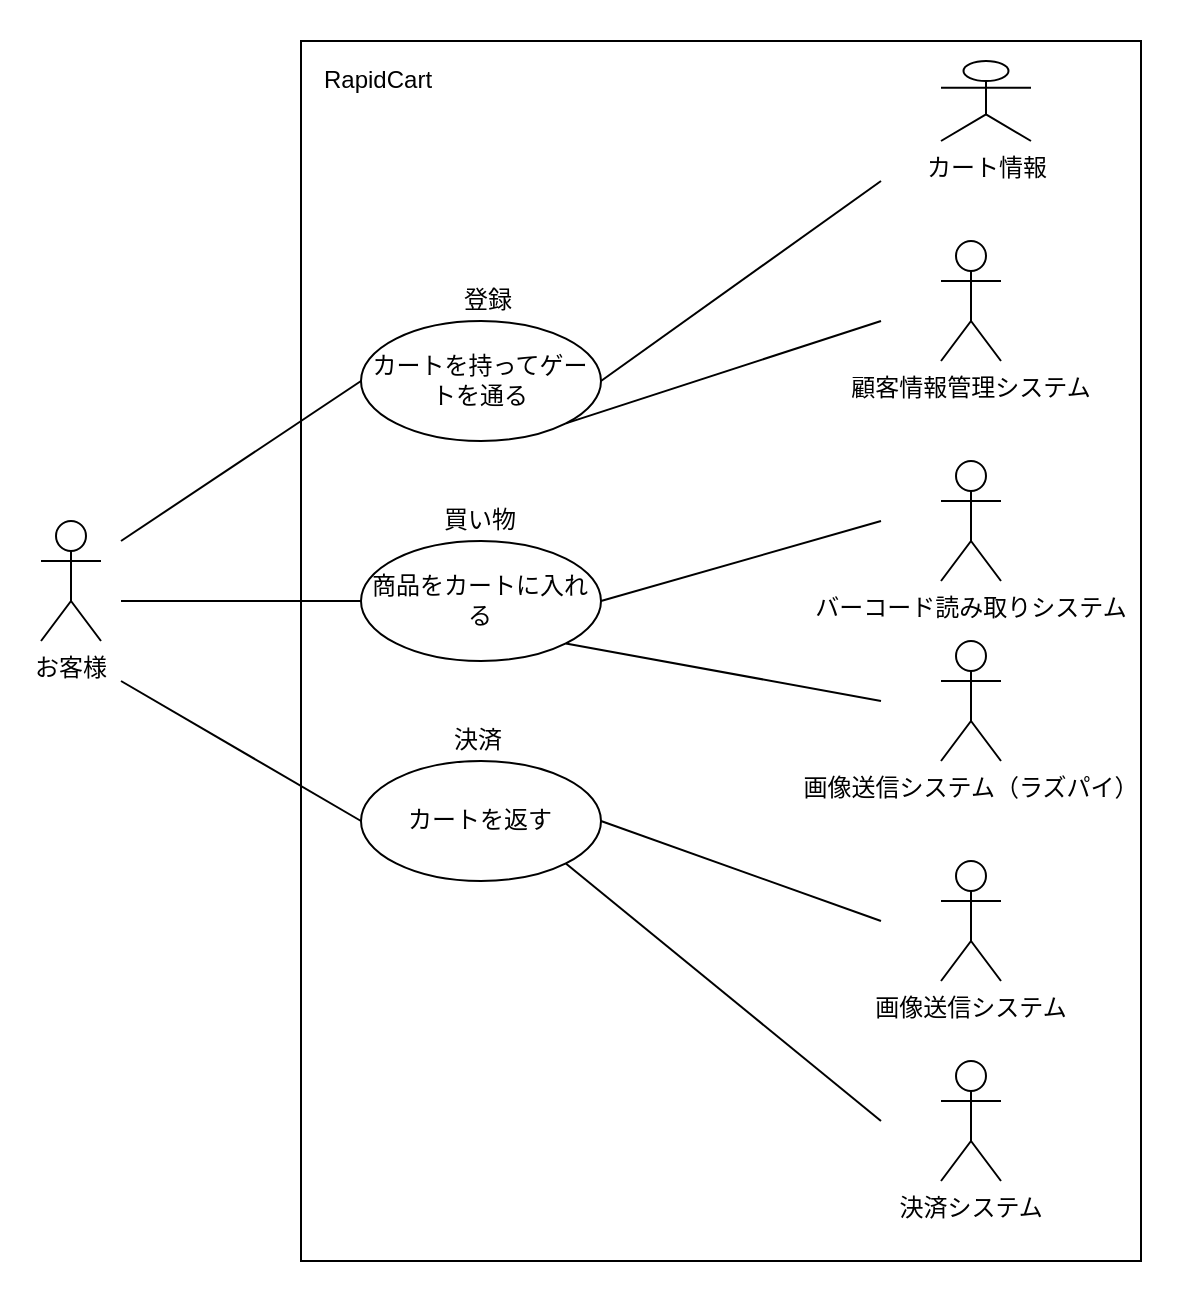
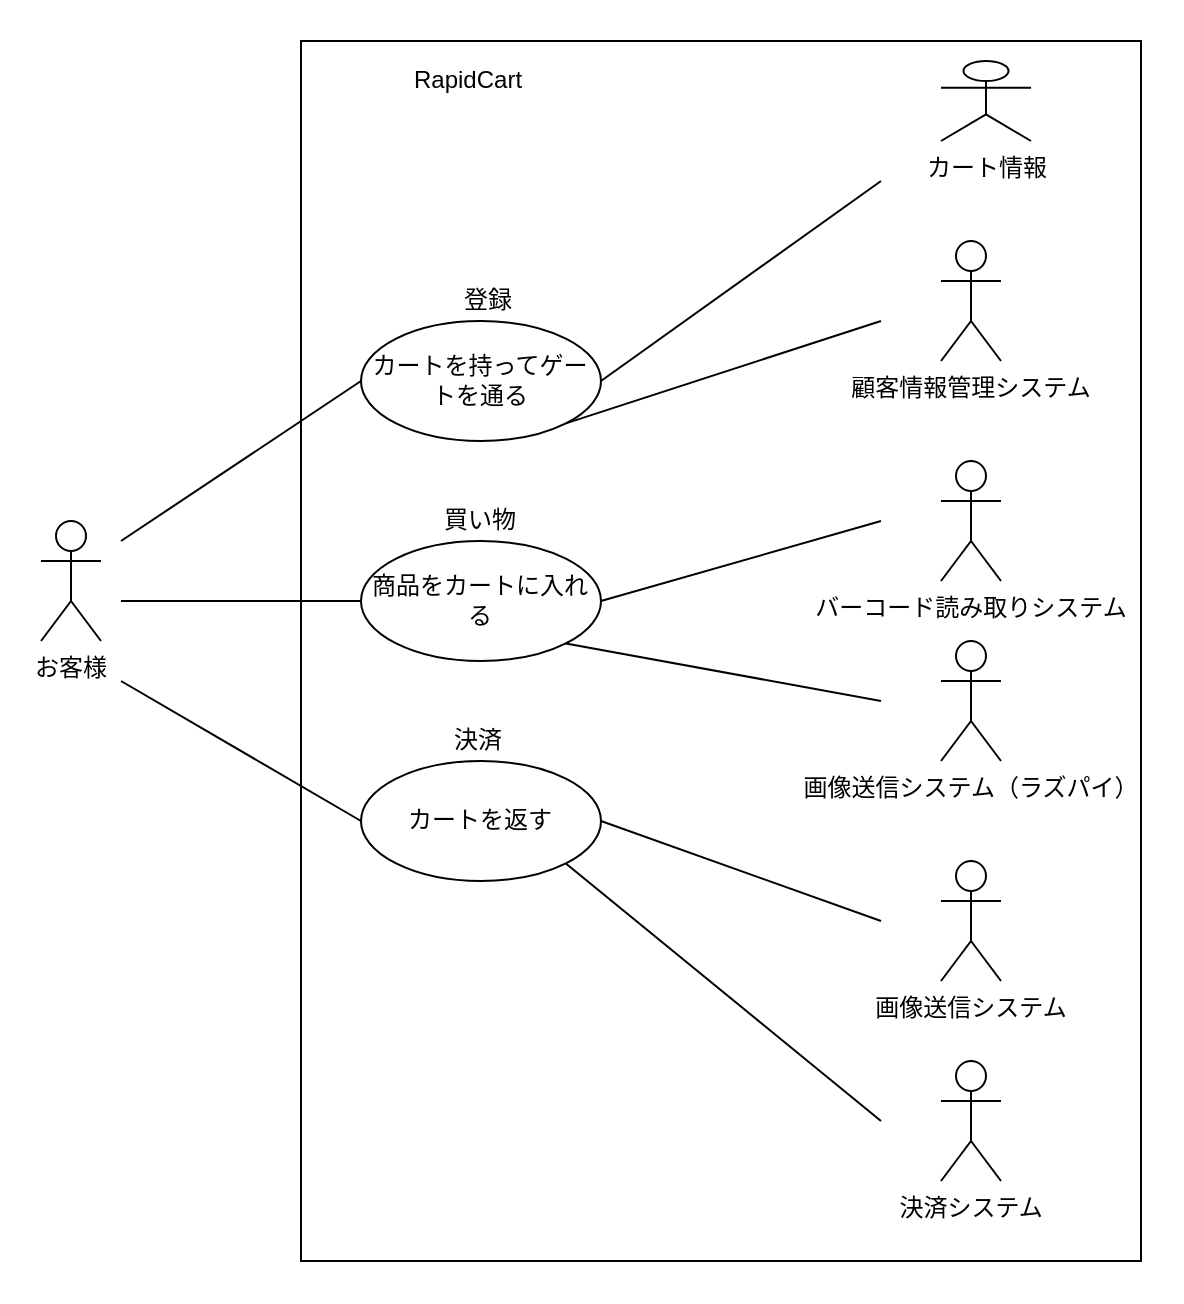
  <mxCell id="0" />
  <mxCell id="1" parent="0" />
  <mxCell id="2" value="" style="rounded=0;whiteSpace=wrap;html=1;fillColor=none;" parent="1" vertex="1"><mxGeometry x="150" y="20" width="420" height="610" as="geometry" /></mxCell>
  <mxCell id="3" value="お客様" style="shape=umlActor;verticalLabelPosition=bottom;labelBackgroundColor=#ffffff;verticalAlign=top;html=1;outlineConnect=0;" parent="1" vertex="1"><mxGeometry x="20" y="260" width="30" height="60" as="geometry" /></mxCell>
  <mxCell id="4" style="edgeStyle=none;rounded=0;orthogonalLoop=1;jettySize=auto;html=1;exitX=0;exitY=0.5;exitDx=0;exitDy=0;endArrow=none;endFill=0;" parent="1" source="7" edge="1"><mxGeometry relative="1" as="geometry"><mxPoint x="60" y="340" as="targetPoint" /></mxGeometry></mxCell>
  <mxCell id="5" style="edgeStyle=none;rounded=0;orthogonalLoop=1;jettySize=auto;html=1;exitX=1;exitY=0.5;exitDx=0;exitDy=0;endArrow=none;endFill=0;" parent="1" source="7" edge="1"><mxGeometry relative="1" as="geometry"><mxPoint x="440" y="460" as="targetPoint" /></mxGeometry></mxCell>
  <mxCell id="6" style="edgeStyle=none;rounded=0;orthogonalLoop=1;jettySize=auto;html=1;exitX=1;exitY=1;exitDx=0;exitDy=0;endArrow=none;endFill=0;" parent="1" source="7" edge="1"><mxGeometry relative="1" as="geometry"><mxPoint x="440" y="560" as="targetPoint" /></mxGeometry></mxCell>
  <mxCell id="7" value="カートを返す" style="ellipse;whiteSpace=wrap;html=1;" parent="1" vertex="1"><mxGeometry x="180" y="380" width="120" height="60" as="geometry" /></mxCell>
  <mxCell id="8" style="edgeStyle=none;rounded=0;orthogonalLoop=1;jettySize=auto;html=1;exitX=1;exitY=0.5;exitDx=0;exitDy=0;endArrow=none;endFill=0;" parent="1" source="11" edge="1"><mxGeometry relative="1" as="geometry"><mxPoint x="440" y="90" as="targetPoint" /></mxGeometry></mxCell>
  <mxCell id="9" style="rounded=0;orthogonalLoop=1;jettySize=auto;html=1;exitX=0;exitY=0.5;exitDx=0;exitDy=0;endArrow=none;endFill=0;" parent="1" source="11" edge="1"><mxGeometry relative="1" as="geometry"><mxPoint x="60" y="270" as="targetPoint" /></mxGeometry></mxCell>
  <mxCell id="10" style="edgeStyle=none;rounded=0;orthogonalLoop=1;jettySize=auto;html=1;exitX=1;exitY=1;exitDx=0;exitDy=0;endArrow=none;endFill=0;" parent="1" source="11" edge="1"><mxGeometry relative="1" as="geometry"><mxPoint x="440" y="160" as="targetPoint" /></mxGeometry></mxCell>
  <mxCell id="11" value="カートを持ってゲートを通る" style="ellipse;whiteSpace=wrap;html=1;" parent="1" vertex="1"><mxGeometry x="180" y="160" width="120" height="60" as="geometry" /></mxCell>
  <mxCell id="12" style="edgeStyle=none;rounded=0;orthogonalLoop=1;jettySize=auto;html=1;exitX=1;exitY=0.5;exitDx=0;exitDy=0;endArrow=none;endFill=0;" parent="1" source="15" edge="1"><mxGeometry relative="1" as="geometry"><mxPoint x="440" y="260" as="targetPoint" /></mxGeometry></mxCell>
  <mxCell id="13" style="edgeStyle=none;rounded=0;orthogonalLoop=1;jettySize=auto;html=1;exitX=0;exitY=0.5;exitDx=0;exitDy=0;endArrow=none;endFill=0;" parent="1" source="15" edge="1"><mxGeometry relative="1" as="geometry"><mxPoint x="60" y="300" as="targetPoint" /></mxGeometry></mxCell>
  <mxCell id="14" style="edgeStyle=none;rounded=0;orthogonalLoop=1;jettySize=auto;html=1;exitX=1;exitY=1;exitDx=0;exitDy=0;endArrow=none;endFill=0;" parent="1" source="15" edge="1"><mxGeometry relative="1" as="geometry"><mxPoint x="440" y="350" as="targetPoint" /></mxGeometry></mxCell>
  <mxCell id="15" value="商品をカートに入れる" style="ellipse;whiteSpace=wrap;html=1;" parent="1" vertex="1"><mxGeometry x="180" y="270" width="120" height="60" as="geometry" /></mxCell>
  <mxCell id="16" value="カート情報" style="shape=umlActor;verticalLabelPosition=bottom;labelBackgroundColor=#ffffff;verticalAlign=top;html=1;outlineConnect=0;" parent="1" vertex="1"><mxGeometry x="470" y="30" width="45" height="40" as="geometry" /></mxCell>
  <mxCell id="17" value="顧客情報管理システム" style="shape=umlActor;verticalLabelPosition=bottom;labelBackgroundColor=#ffffff;verticalAlign=top;html=1;outlineConnect=0;" parent="1" vertex="1"><mxGeometry x="470" y="120" width="30" height="60" as="geometry" /></mxCell>
  <mxCell id="18" value="決済システム" style="shape=umlActor;verticalLabelPosition=bottom;labelBackgroundColor=#ffffff;verticalAlign=top;html=1;outlineConnect=0;" parent="1" vertex="1"><mxGeometry x="470" y="530" width="30" height="60" as="geometry" /></mxCell>
  <mxCell id="19" value="バーコード読み取りシステム" style="shape=umlActor;verticalLabelPosition=bottom;labelBackgroundColor=#ffffff;verticalAlign=top;html=1;outlineConnect=0;" parent="1" vertex="1"><mxGeometry x="470" y="230" width="30" height="60" as="geometry" /></mxCell>
  <mxCell id="20" value="画像送信システム（ラズパイ）" style="shape=umlActor;verticalLabelPosition=bottom;labelBackgroundColor=#ffffff;verticalAlign=top;html=1;outlineConnect=0;" parent="1" vertex="1"><mxGeometry x="470" y="320" width="30" height="60" as="geometry" /></mxCell>
- <mxCell id="21" value="RapidCart" style="text;html=1;resizable=0;points=[];autosize=1;align=left;verticalAlign=top;spacingTop=-4;" parent="1" vertex="1"><mxGeometry x="160" y="30" width="70" height="20" as="geometry" /></mxCell>
+ <mxCell id="21" value="RapidCart" style="text;html=1;resizable=0;points=[];autosize=1;align=left;verticalAlign=top;spacingTop=-4;" parent="1" vertex="1"><mxGeometry x="205" y="30" width="70" height="20" as="geometry" /></mxCell>
  <mxCell id="22" value="画像送信システム" style="shape=umlActor;verticalLabelPosition=bottom;labelBackgroundColor=#ffffff;verticalAlign=top;html=1;outlineConnect=0;" parent="1" vertex="1"><mxGeometry x="470" y="430" width="30" height="60" as="geometry" /></mxCell>
  <mxCell id="23" value="登録" style="text;html=1;resizable=0;points=[];autosize=1;align=left;verticalAlign=top;spacingTop=-4;" vertex="1" parent="1"><mxGeometry x="230" y="140" width="40" height="20" as="geometry" /></mxCell>
  <mxCell id="24" value="買い物" style="text;html=1;resizable=0;points=[];autosize=1;align=left;verticalAlign=top;spacingTop=-4;" vertex="1" parent="1"><mxGeometry x="220" y="250" width="50" height="20" as="geometry" /></mxCell>
  <mxCell id="25" value="決済" style="text;html=1;resizable=0;points=[];autosize=1;align=left;verticalAlign=top;spacingTop=-4;" vertex="1" parent="1"><mxGeometry x="225" y="360" width="40" height="20" as="geometry" /></mxCell>
